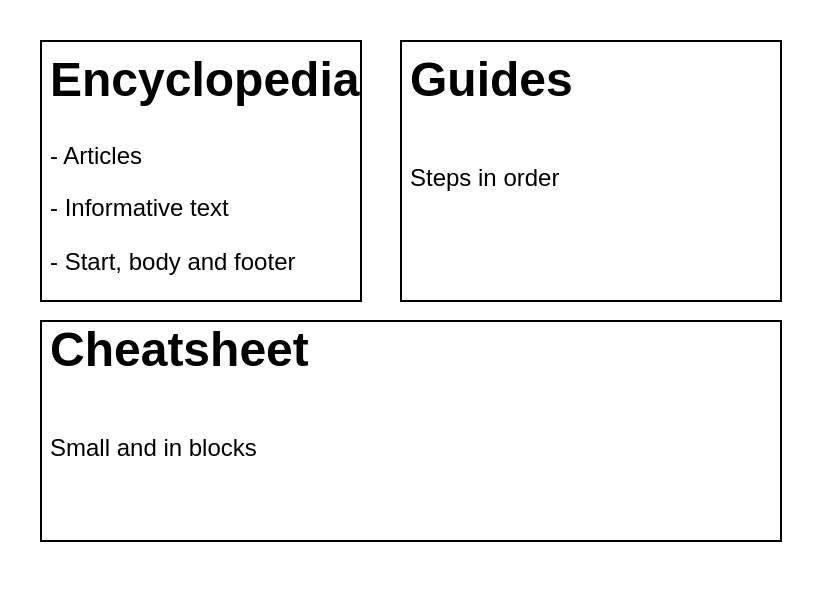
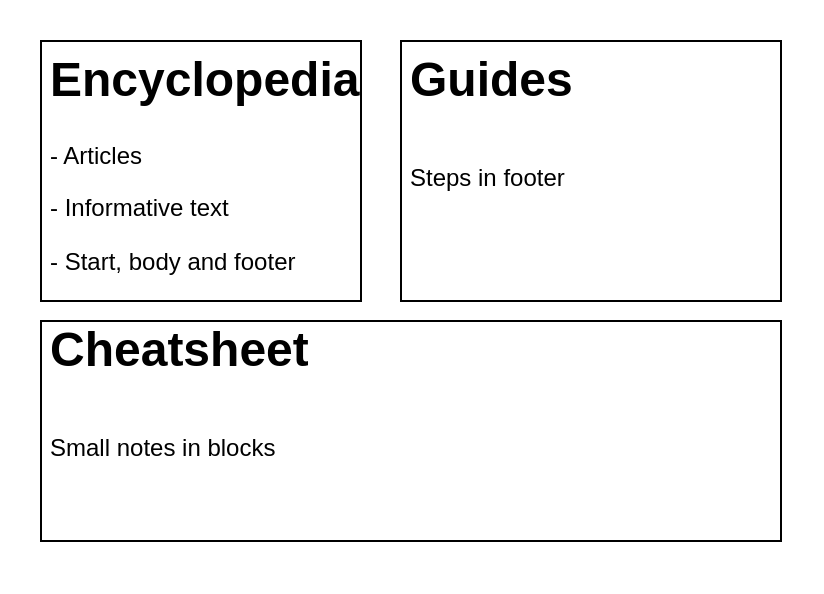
  <mxCell id="0" />
  <mxCell id="1" parent="0" />
  <mxCell id="2" value="" style="rounded=0;whiteSpace=wrap;html=1;fontSize=12;" parent="1" vertex="1"><mxGeometry x="20" y="20" width="160" height="130" as="geometry" /></mxCell>
  <mxCell id="3" value="&lt;h1&gt;&lt;font style=&quot;font-size: 24px&quot;&gt;Encyclopedia&lt;/font&gt;&lt;/h1&gt;&lt;p style=&quot;font-size: 12px&quot;&gt;&lt;span style=&quot;background-color: initial;&quot;&gt;- Articles&lt;/span&gt;&lt;/p&gt;&lt;p style=&quot;font-size: 12px&quot;&gt;&lt;span style=&quot;background-color: initial;&quot;&gt;- Informative text&lt;/span&gt;&lt;/p&gt;&lt;p style=&quot;font-size: 12px&quot;&gt;&lt;span style=&quot;background-color: initial;&quot;&gt;- Start, body and footer&lt;/span&gt;&lt;/p&gt;" style="text;html=1;strokeColor=none;fillColor=none;spacing=5;spacingTop=-20;whiteSpace=wrap;overflow=hidden;rounded=0;fontSize=12;horizontal=1;" parent="1" vertex="1"><mxGeometry x="20" y="20" width="170" height="130" as="geometry" /></mxCell>
  <mxCell id="4" value="" style="rounded=0;whiteSpace=wrap;html=1;fontSize=12;" parent="1" vertex="1"><mxGeometry x="20" y="160" width="370" height="110" as="geometry" /></mxCell>
  <mxCell id="5" value="" style="rounded=0;whiteSpace=wrap;html=1;fontSize=12;" parent="1" vertex="1"><mxGeometry x="200" y="20" width="190" height="130" as="geometry" /></mxCell>
- <mxCell id="6" value="&lt;h1&gt;&lt;span style=&quot;background-color: initial;&quot;&gt;Cheatsheet&lt;/span&gt;&lt;/h1&gt;&lt;h1&gt;&lt;span style=&quot;background-color: initial; font-size: 12px; font-weight: normal;&quot;&gt;Small and in blocks&lt;/span&gt;&lt;br&gt;&lt;/h1&gt;" style="text;html=1;strokeColor=none;fillColor=none;spacing=5;spacingTop=-20;whiteSpace=wrap;overflow=hidden;rounded=0;fontSize=12;" parent="1" vertex="1"><mxGeometry x="20" y="155" width="370" height="120" as="geometry" /></mxCell>
- <mxCell id="7" value="&lt;h1&gt;Guides&lt;/h1&gt;&lt;h1&gt;&lt;span style=&quot;font-size: 12px; font-weight: 400;&quot;&gt;Steps in order&lt;/span&gt;&lt;/h1&gt;" style="text;html=1;strokeColor=none;fillColor=none;spacing=5;spacingTop=-20;whiteSpace=wrap;overflow=hidden;rounded=0;fontSize=12;" parent="1" vertex="1"><mxGeometry x="200" y="20" width="190" height="120" as="geometry" /></mxCell>
+ <mxCell id="6" value="&lt;h1&gt;&lt;span style=&quot;background-color: initial;&quot;&gt;Cheatsheet&lt;/span&gt;&lt;/h1&gt;&lt;h1&gt;&lt;span style=&quot;background-color: initial; font-size: 12px; font-weight: normal;&quot;&gt;Small notes in blocks&lt;/span&gt;&lt;br&gt;&lt;/h1&gt;" style="text;html=1;strokeColor=none;fillColor=none;spacing=5;spacingTop=-20;whiteSpace=wrap;overflow=hidden;rounded=0;fontSize=12;" parent="1" vertex="1"><mxGeometry x="20" y="155" width="370" height="120" as="geometry" /></mxCell>
+ <mxCell id="7" value="&lt;h1&gt;Guides&lt;/h1&gt;&lt;h1&gt;&lt;span style=&quot;font-size: 12px; font-weight: 400;&quot;&gt;Steps in footer&lt;/span&gt;&lt;/h1&gt;" style="text;html=1;strokeColor=none;fillColor=none;spacing=5;spacingTop=-20;whiteSpace=wrap;overflow=hidden;rounded=0;fontSize=12;" parent="1" vertex="1"><mxGeometry x="200" y="20" width="190" height="120" as="geometry" /></mxCell>
